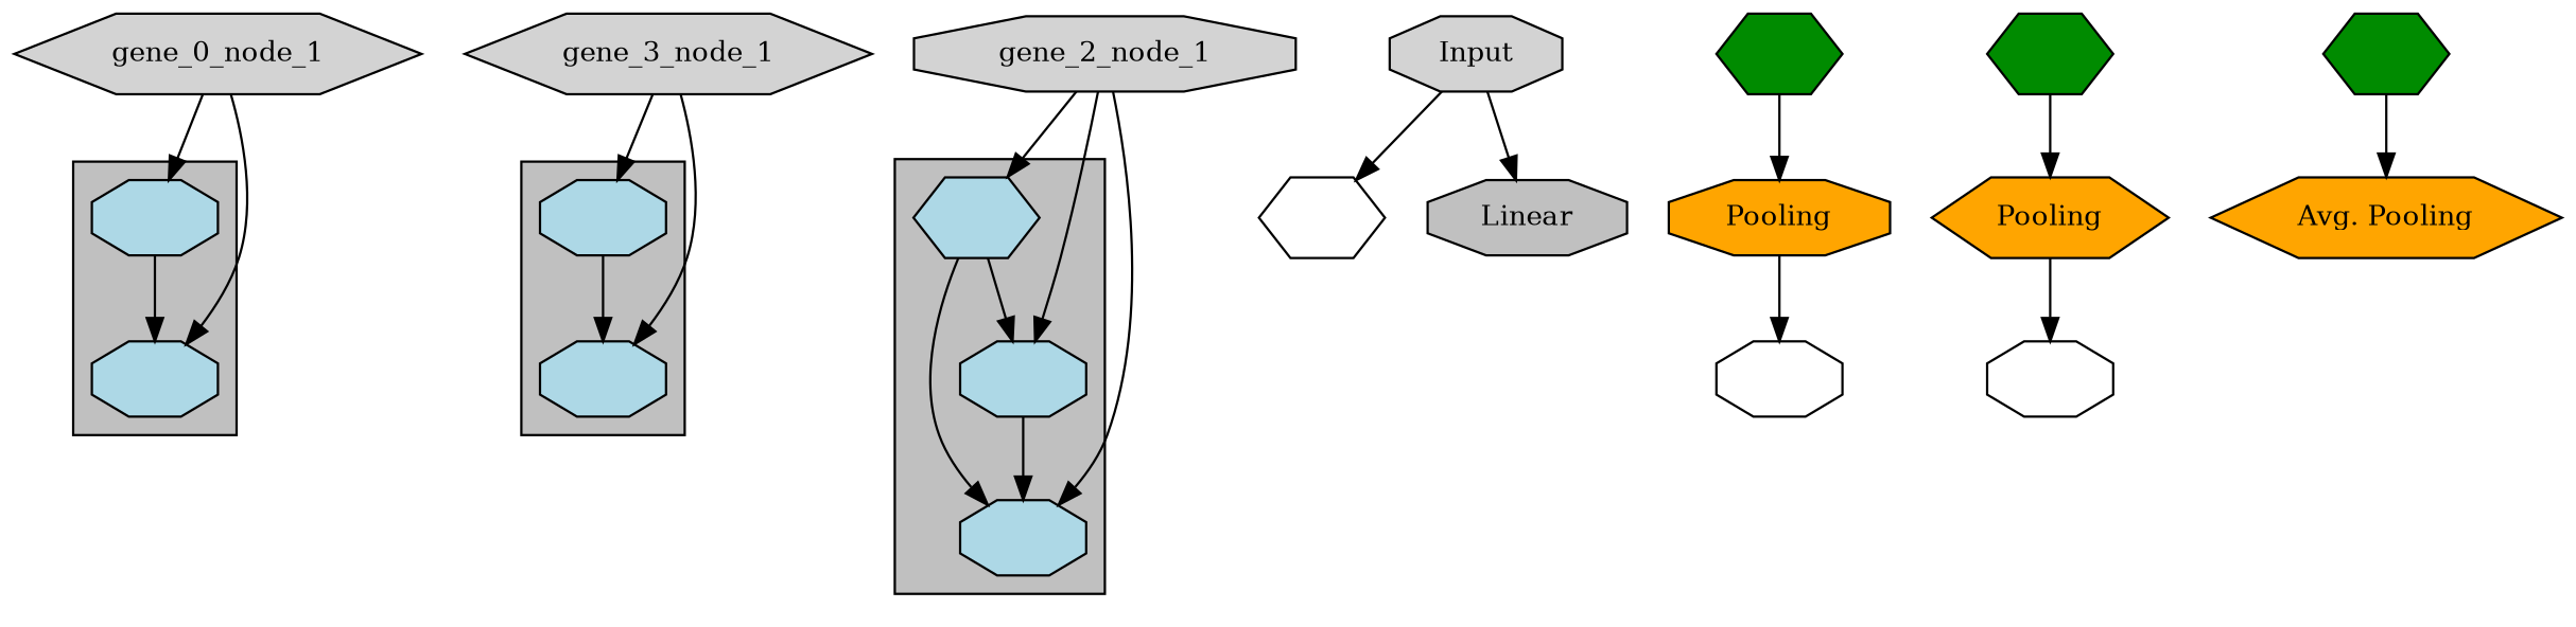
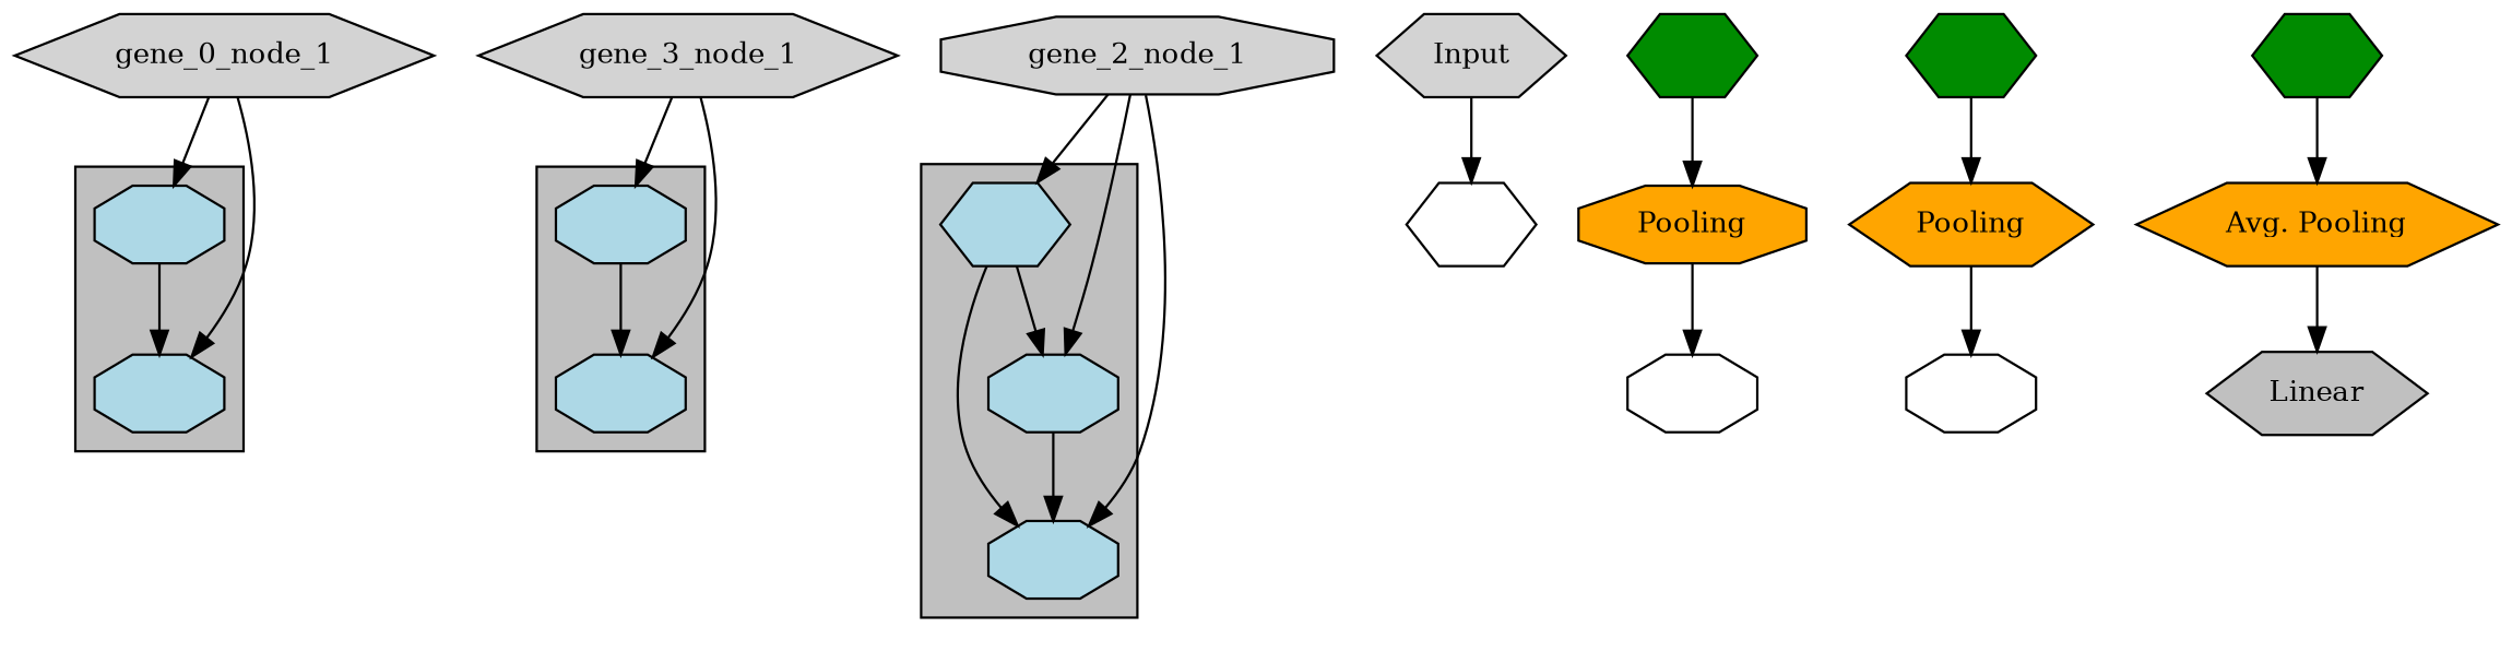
  digraph {
    rankdir=UD
    node [align=left fillcolor=lightblue fontsize=12 ranksep=0.1 shape=octagon style=filled]
    n1 [height=0.2 label=" "]
    n2 [height=0.2 label=" "]
    n3 [height=0.2 label=" "]
    n4 [height=0.2 label=" "]
    n5 [height=0.2 label=" " shape=hexagon]
    n6 [height=0.2 label=" "]
    n7 [height=0.2 label=" "]
-   n8 [height=0.2 label=Input fillcolor=""]
+   n8 [height=0.2 label=Input shape=hexagon fillcolor=""]
    n9 [fillcolor=white height=0.2 label=" " shape=hexagon]
    n10 [fillcolor=green4 height=0.2 label=" " shape=hexagon]
    n11 [fillcolor=orange height=0.2 label=Pooling]
    n12 [fillcolor=white height=0.2 label=" "]
    gene_0_node_1 [height=0.2 shape=hexagon fillcolor=""]
    n14 [fillcolor=green4 height=0.2 label=" " shape=hexagon]
    n15 [fillcolor=orange height=0.2 label=Pooling shape=hexagon]
    n16 [fillcolor=white height=0.2 label=" "]
    n17 [height=0.2 label=gene_3_node_1 shape=hexagon fillcolor=""]
    n18 [fillcolor=green4 height=0.2 label=" " shape=hexagon]
    n19 [fillcolor=orange height=0.2 label="Avg. Pooling" shape=hexagon]
-   n20 [fillcolor=gray height=0.2 label=Linear]
+   n20 [fillcolor=gray height=0.2 label=Linear shape=hexagon]
    gene_2_node_1 [height=0.2 fillcolor=""]
    subgraph cluster_1 {
      fillcolor=gray
      fontcolor=black
      style=filled
      n1
      n2
    }
    subgraph cluster_2 {
      fillcolor=gray
      fontcolor=black
      style=filled
      n3
      n4
    }
    subgraph cluster_3 {
      fillcolor=gray
      fontcolor=black
      style=filled
      n5
      n6
      n7
    }
    n1 -> n2
    n3 -> n4
    n5 -> n6
    n5 -> n7
    n6 -> n7
    n8 -> n9
    n10 -> n11
    n11 -> n12
    gene_0_node_1 -> n1
    gene_0_node_1 -> n2
    n14 -> n15
    n15 -> n16
    n17 -> n3
    n17 -> n4
    n18 -> n19
-   n8 -> n20
+   n19 -> n20
    gene_2_node_1 -> n5
    gene_2_node_1 -> n6
    gene_2_node_1 -> n7
  }
